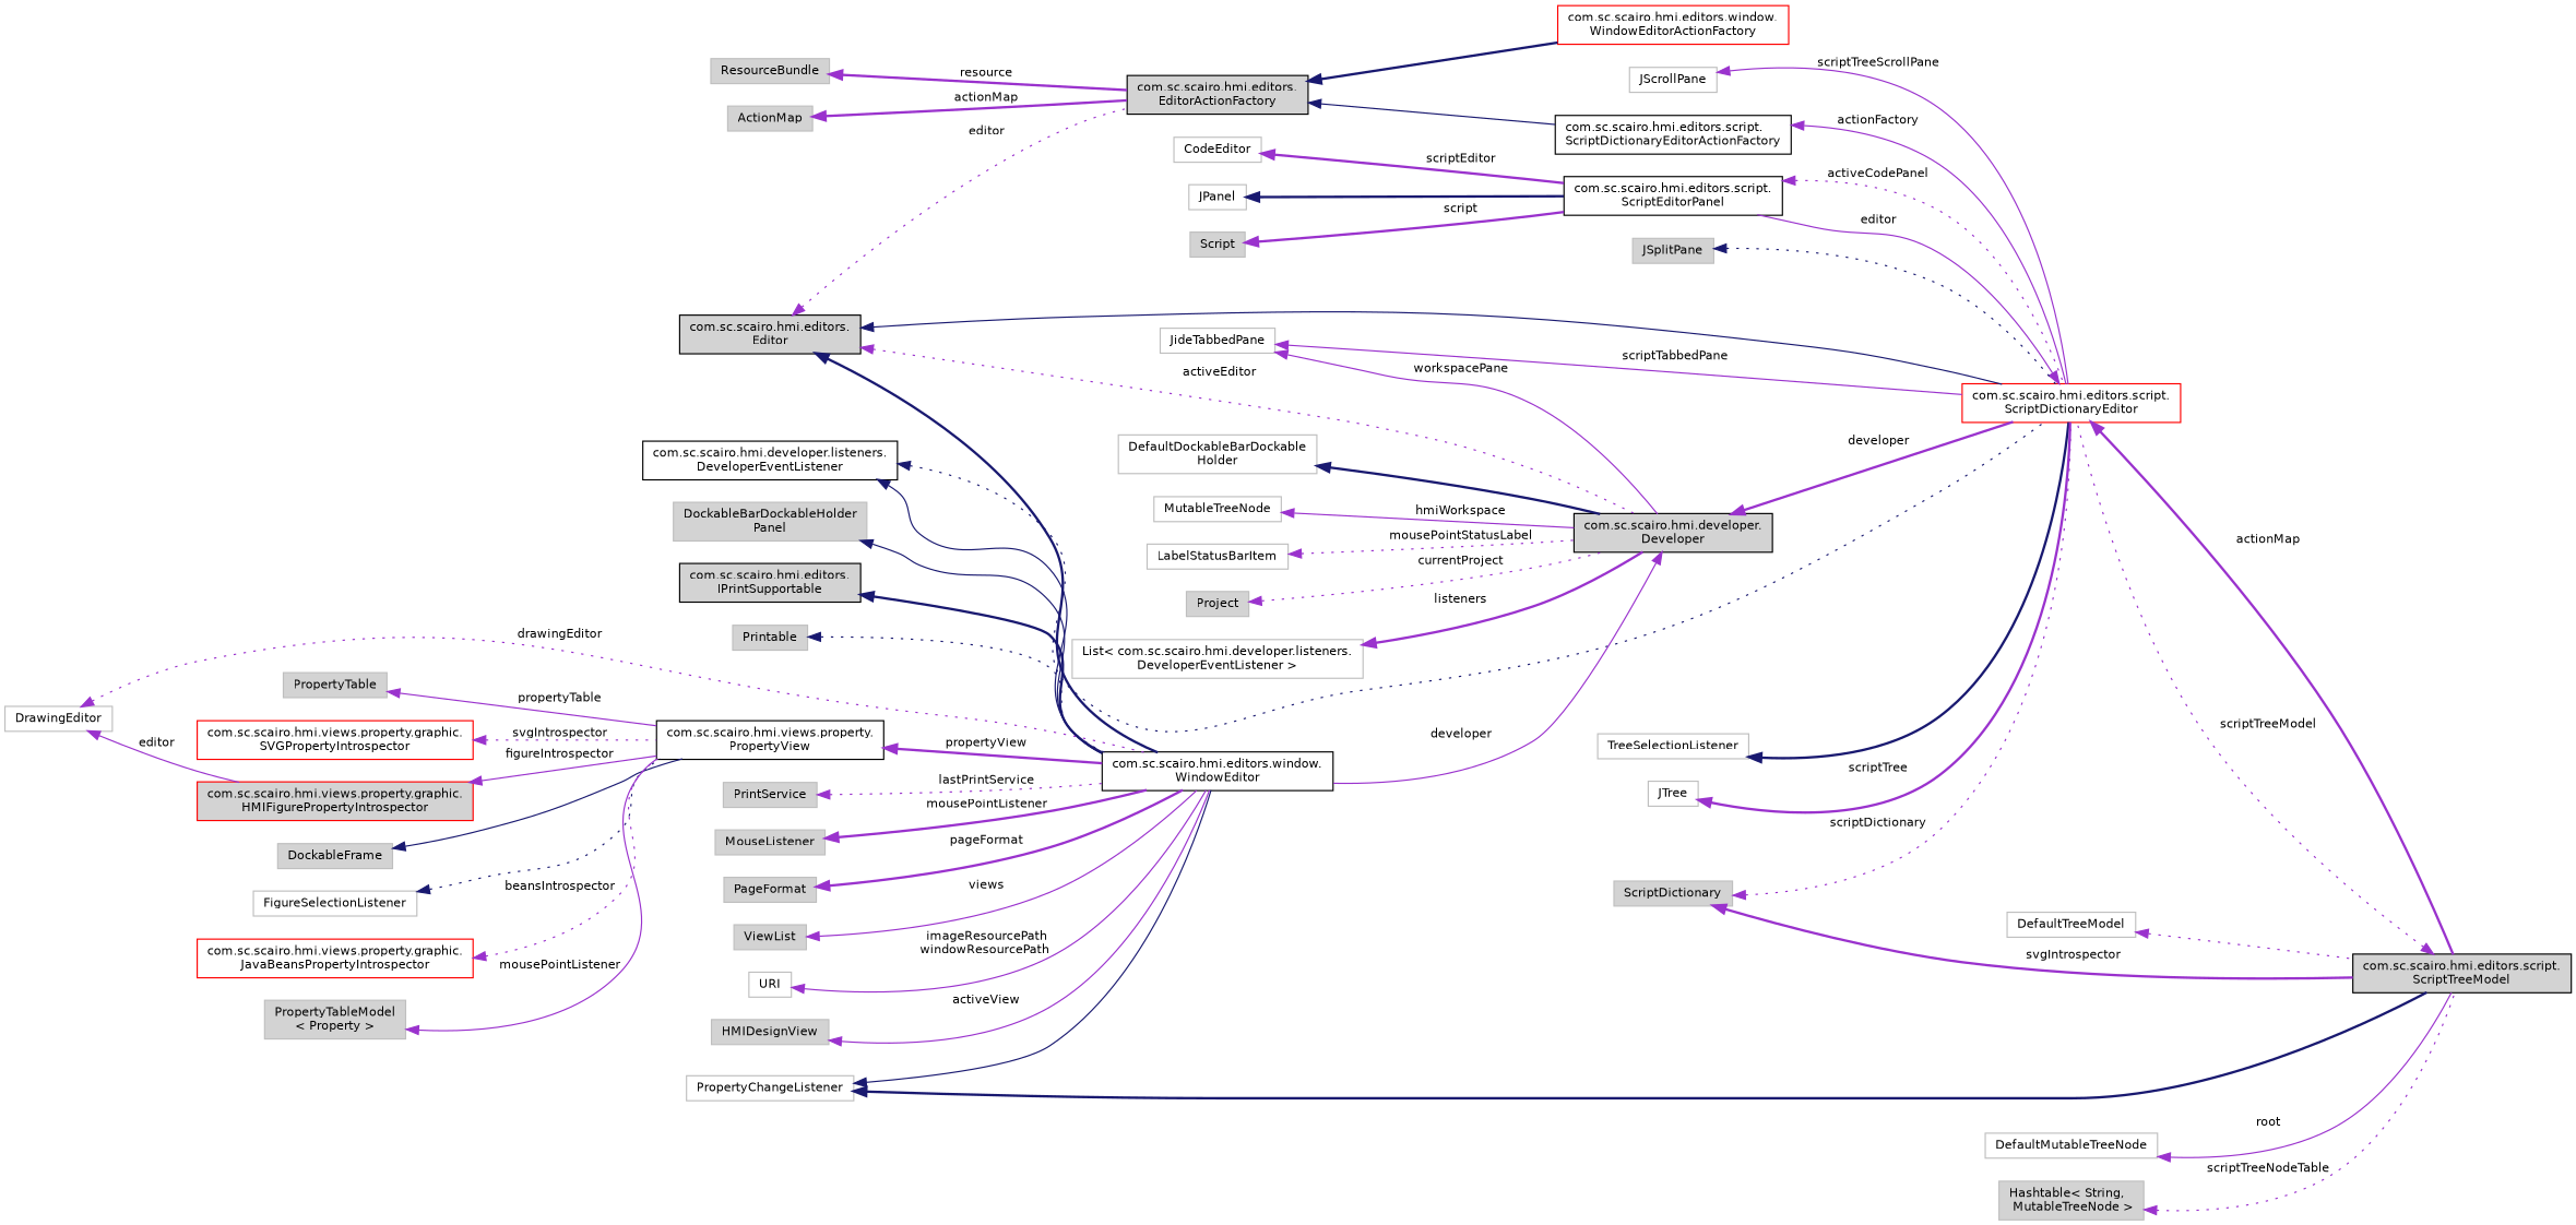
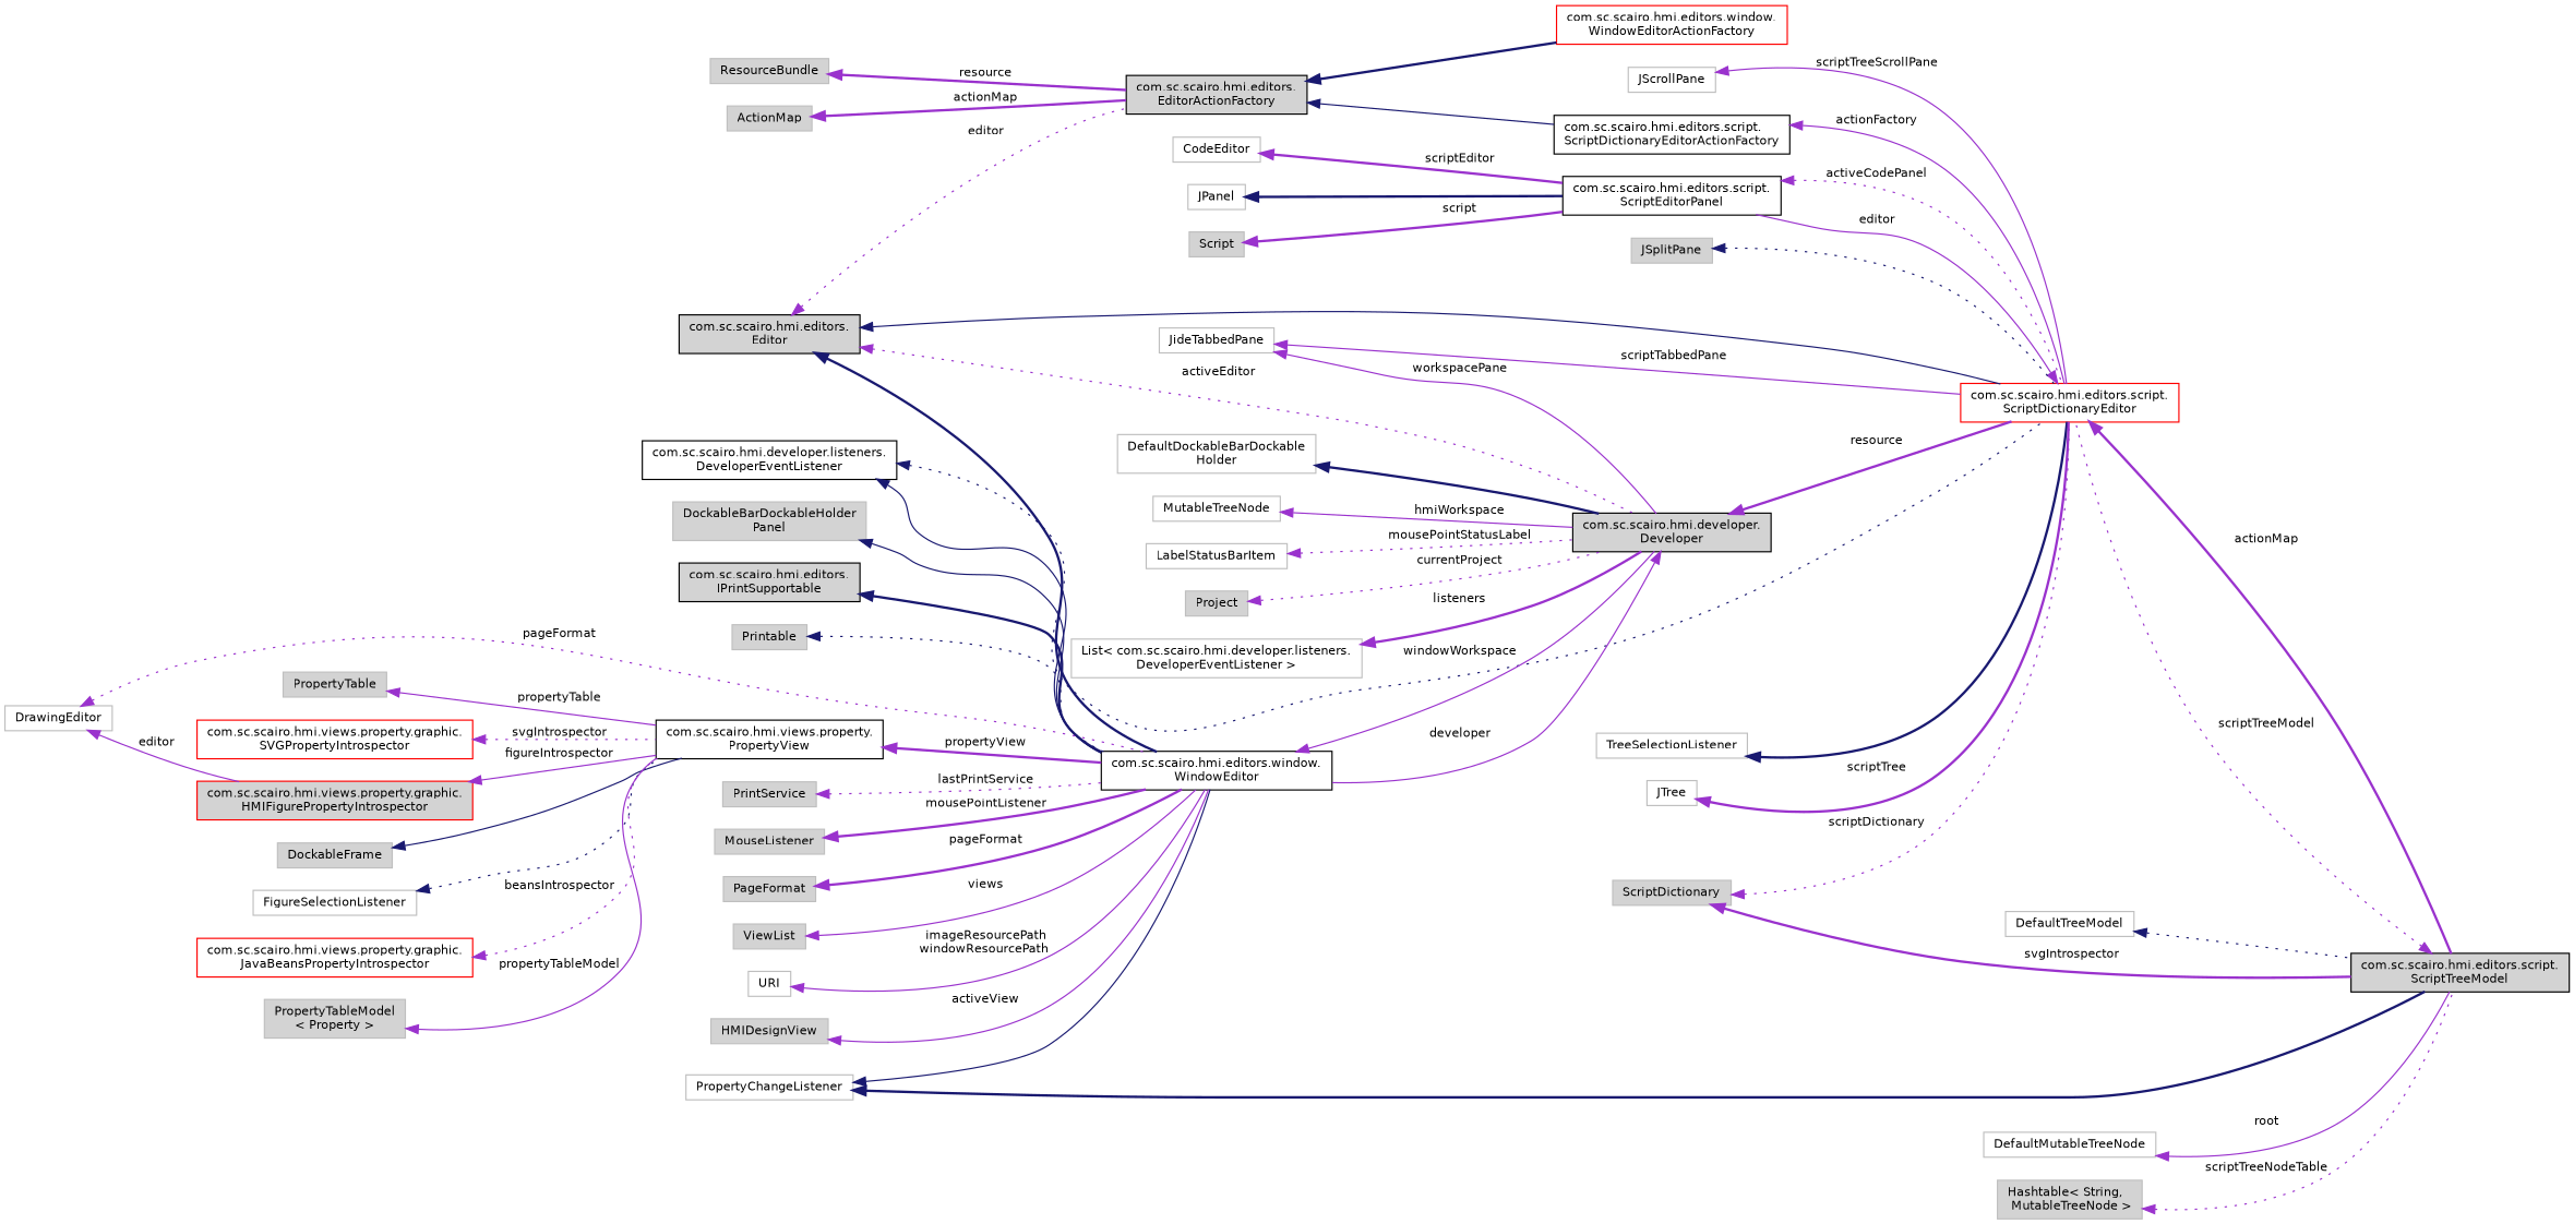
  digraph {
    rankdir=LR
    node [color=grey75 fillcolor=white fontname=Helvetica fontsize=10 shape=record style=filled]
    edge [color=darkorchid3 dir=back fontname=Helvetica fontsize=10 labelfontname=Helvetica labelfontsize=10 style=solid]
    n1 [color=black fontcolor=black height=0.2 label="com.sc.scairo.hmi.editors.script.\lScriptEditorPanel" width=0.4]
    n2 [color=red height=0.2 label="com.sc.scairo.hmi.editors.script.\lScriptDictionaryEditor" width=0.4]
    n3 [color=black fillcolor=lightgrey height=0.2 label="com.sc.scairo.hmi.editors.script.\lScriptTreeModel" width=0.4]
    n4 [height=0.2 label=JPanel width=0.4]
    n5 [fillcolor=lightgrey height=0.2 label=Script width=0.4]
    n6 [height=0.2 label=CodeEditor width=0.4]
    n7 [fillcolor=lightgrey height=0.2 label=JSplitPane width=0.4]
    n8 [color=black height=0.2 label="com.sc.scairo.hmi.developer.listeners.\lDeveloperEventListener" width=0.4]
    n9 [color=black height=0.2 label="com.sc.scairo.hmi.editors.window.\lWindowEditor" width=0.4]
    n10 [color=black fillcolor=lightgrey height=0.2 label="com.sc.scairo.hmi.developer.\lDeveloper" width=0.4]
    n11 [color=black fillcolor=lightgrey height=0.2 label="com.sc.scairo.hmi.editors.\lEditor" width=0.4]
    n12 [color=black fillcolor=lightgrey height=0.2 label="com.sc.scairo.hmi.editors.\lEditorActionFactory" width=0.4]
    n13 [color=black height=0.2 label="com.sc.scairo.hmi.editors.script.\lScriptDictionaryEditorActionFactory" width=0.4]
    n14 [color=red height=0.2 label="com.sc.scairo.hmi.editors.window.\lWindowEditorActionFactory" width=0.4]
    n15 [height=0.2 label=TreeSelectionListener width=0.4]
    n16 [height=0.2 label=DefaultTreeModel width=0.4]
    n17 [height=0.2 label=PropertyChangeListener width=0.4]
    n18 [fillcolor=lightgrey height=0.2 label=ScriptDictionary width=0.4]
    n19 [height=0.2 label=DefaultMutableTreeNode width=0.4]
    n20 [fillcolor=lightgrey height=0.2 label="Hashtable\< String,\l MutableTreeNode \>" width=0.4]
    n21 [fillcolor=lightgrey height=0.2 label=ResourceBundle width=0.4]
    n22 [fillcolor=lightgrey height=0.2 label=ActionMap width=0.4]
    n23 [height=0.2 label=JideTabbedPane width=0.4]
    n24 [height=0.2 label="DefaultDockableBarDockable\lHolder" width=0.4]
    n25 [height=0.2 label=MutableTreeNode width=0.4]
    n26 [fillcolor=lightgrey height=0.2 label="DockableBarDockableHolder\lPanel" width=0.4]
    n27 [color=black fillcolor=lightgrey height=0.2 label="com.sc.scairo.hmi.editors.\lIPrintSupportable" width=0.4]
    n28 [fillcolor=lightgrey height=0.2 label=Printable width=0.4]
    n29 [height=0.2 label=DrawingEditor width=0.4]
    n30 [color=red fillcolor=lightgrey height=0.2 label="com.sc.scairo.hmi.views.property.graphic.\lHMIFigurePropertyIntrospector" width=0.4]
    n31 [color=black height=0.2 label="com.sc.scairo.hmi.views.property.\lPropertyView" width=0.4]
    n32 [fillcolor=lightgrey height=0.2 label=PrintService width=0.4]
    n33 [fillcolor=lightgrey height=0.2 label=MouseListener width=0.4]
    n34 [fillcolor=lightgrey height=0.2 label=PageFormat width=0.4]
    n35 [fillcolor=lightgrey height=0.2 label=ViewList width=0.4]
    n36 [height=0.2 label=URI width=0.4]
    n37 [fillcolor=lightgrey height=0.2 label=HMIDesignView width=0.4]
    n38 [fillcolor=lightgrey height=0.2 label=DockableFrame width=0.4]
    n39 [height=0.2 label=FigureSelectionListener width=0.4]
    n40 [color=red height=0.2 label="com.sc.scairo.hmi.views.property.graphic.\lJavaBeansPropertyIntrospector" width=0.4]
    n41 [fillcolor=lightgrey height=0.2 label="PropertyTableModel\l\< Property \>" width=0.4]
    n42 [fillcolor=lightgrey height=0.2 label=PropertyTable width=0.4]
    n43 [color=red height=0.2 label="com.sc.scairo.hmi.views.property.graphic.\lSVGPropertyIntrospector" width=0.4]
    n44 [height=0.2 label=LabelStatusBarItem width=0.4]
    n45 [fillcolor=lightgrey height=0.2 label=Project width=0.4]
    n46 [height=0.2 label="List\< com.sc.scairo.hmi.developer.listeners.\lDeveloperEventListener \>" width=0.4]
    n47 [height=0.2 label=JTree width=0.4]
    n48 [height=0.2 label=JScrollPane width=0.4]
    n1 -> n2 [label=" activeCodePanel" style=dotted]
    n2 -> n1 [label=" editor"]
    n2 -> n3 [label=" actionMap" style=bold]
    n3 -> n2 [label=" scriptTreeModel" style=dotted]
    n4 -> n1 [color=midnightblue style=bold]
    n5 -> n1 [label=" script" style=bold]
    n6 -> n1 [label=" scriptEditor" style=bold]
    n7 -> n2 [color=midnightblue style=dotted]
    n8 -> n2 [color=midnightblue style=dotted]
    n8 -> n9 [color=midnightblue]
-   n10 -> n2 [label=" developer" style=bold]
+   n9 -> n10 [label=" windowWorkspace"]
+   n10 -> n2 [label=" resource" style=bold]
    n10 -> n9 [label=" developer"]
    n11 -> n2 [color=midnightblue]
    n11 -> n9 [color=midnightblue style=bold]
    n11 -> n10 [label=" activeEditor" style=dotted]
    n11 -> n12 [label=" editor" style=dotted]
    n12 -> n13 [color=midnightblue]
    n12 -> n14 [color=midnightblue style=bold]
    n13 -> n2 [label=" actionFactory"]
    n15 -> n2 [color=midnightblue style=bold]
-   n16 -> n3 [style=dotted]
+   n16 -> n3 [color=midnightblue style=dotted]
    n17 -> n3 [color=midnightblue style=bold]
    n17 -> n9 [color=midnightblue]
    n18 -> n2 [label=" scriptDictionary" style=dotted]
    n18 -> n3 [label=" svgIntrospector" style=bold]
    n19 -> n3 [label=" root"]
    n20 -> n3 [label=" scriptTreeNodeTable" style=dotted]
    n21 -> n12 [label=" resource" style=bold]
    n22 -> n12 [label=" actionMap" style=bold]
    n23 -> n2 [label=" scriptTabbedPane"]
    n23 -> n10 [label=" workspacePane"]
    n24 -> n10 [color=midnightblue style=bold]
    n25 -> n10 [label=" hmiWorkspace"]
    n26 -> n9 [color=midnightblue]
    n27 -> n9 [color=midnightblue style=bold]
    n28 -> n9 [color=midnightblue style=dotted]
-   n29 -> n9 [label=" drawingEditor" style=dotted]
+   n29 -> n9 [label=" pageFormat" style=dotted]
    n29 -> n30 [label=" editor"]
    n30 -> n31 [label=" figureIntrospector"]
    n31 -> n9 [label=" propertyView" style=bold]
    n32 -> n9 [label=" lastPrintService" style=dotted]
    n33 -> n9 [label=" mousePointListener" style=bold]
    n34 -> n9 [label=" pageFormat" style=bold]
    n35 -> n9 [label=" views"]
    n36 -> n9 [label=" imageResourcePath\nwindowResourcePath"]
    n37 -> n9 [label=" activeView"]
    n38 -> n31 [color=midnightblue]
    n39 -> n31 [color=midnightblue style=dotted]
    n40 -> n31 [label=" beansIntrospector" style=dotted]
-   n41 -> n31 [label=" mousePointListener"]
+   n41 -> n31 [label=" propertyTableModel"]
    n42 -> n31 [label=" propertyTable"]
    n43 -> n31 [label=" svgIntrospector" style=dotted]
    n44 -> n10 [label=" mousePointStatusLabel" style=dotted]
    n45 -> n10 [label=" currentProject" style=dotted]
    n46 -> n10 [label=" listeners" style=bold]
    n47 -> n2 [label=" scriptTree" style=bold]
    n48 -> n2 [label=" scriptTreeScrollPane"]
  }
